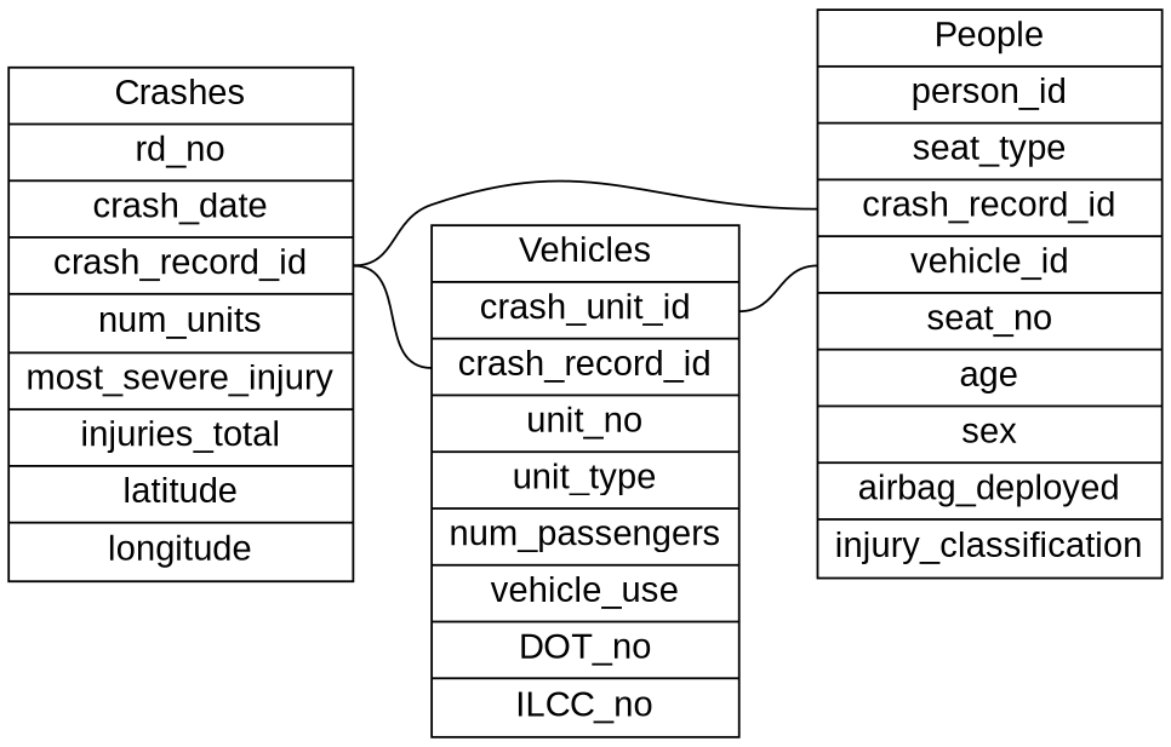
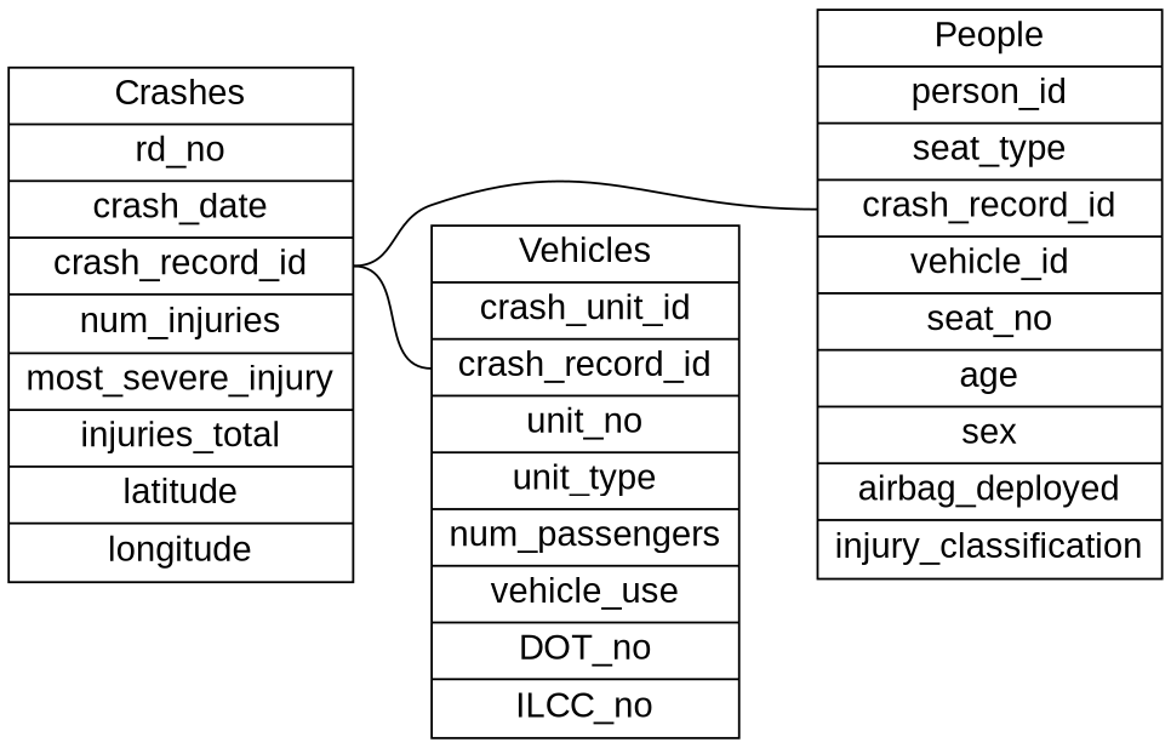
  digraph {
    fontname="Liberation Sans"
    rankdir=LR
    node [fontname="Liberation Sans" fontsize=16 shape=record]
    edge [arrowhead=none fontname="Liberation Sans" headport=f1 tailport=f0]
-   n1 [label="Crashes | rd_no | crash_date | <f0> crash_record_id | num_units | most_severe_injury | injuries_total | latitude | longitude"]
+   n1 [label="Crashes | rd_no | crash_date | <f0> crash_record_id | num_injuries | most_severe_injury | injuries_total | latitude | longitude"]
    n2 [label="Vehicles |<f0> crash_unit_id |<f1> crash_record_id | unit_no | unit_type | num_passengers | vehicle_use | DOT_no | ILCC_no"]
    n3 [label="People | person_id | seat_type |<f0> crash_record_id |<f1> vehicle_id | seat_no | age | sex | airbag_deployed | injury_classification"]
    n1 -> n2
    n1 -> n3 [headport=f0]
-   n2 -> n3
  }
